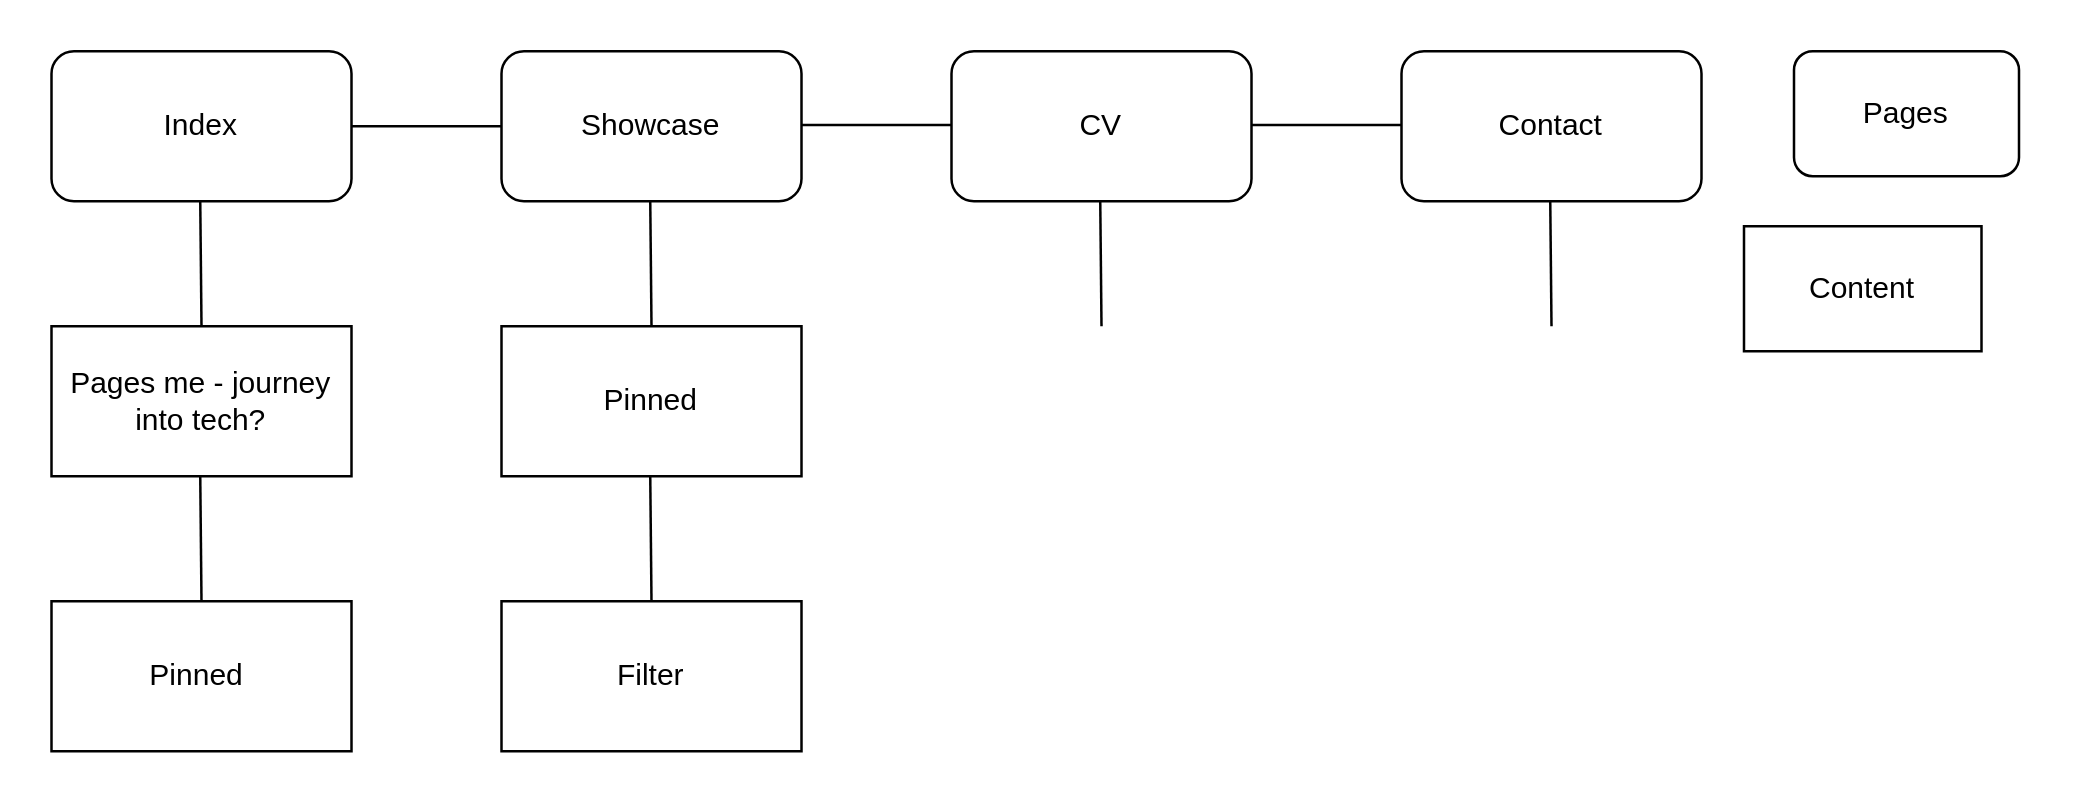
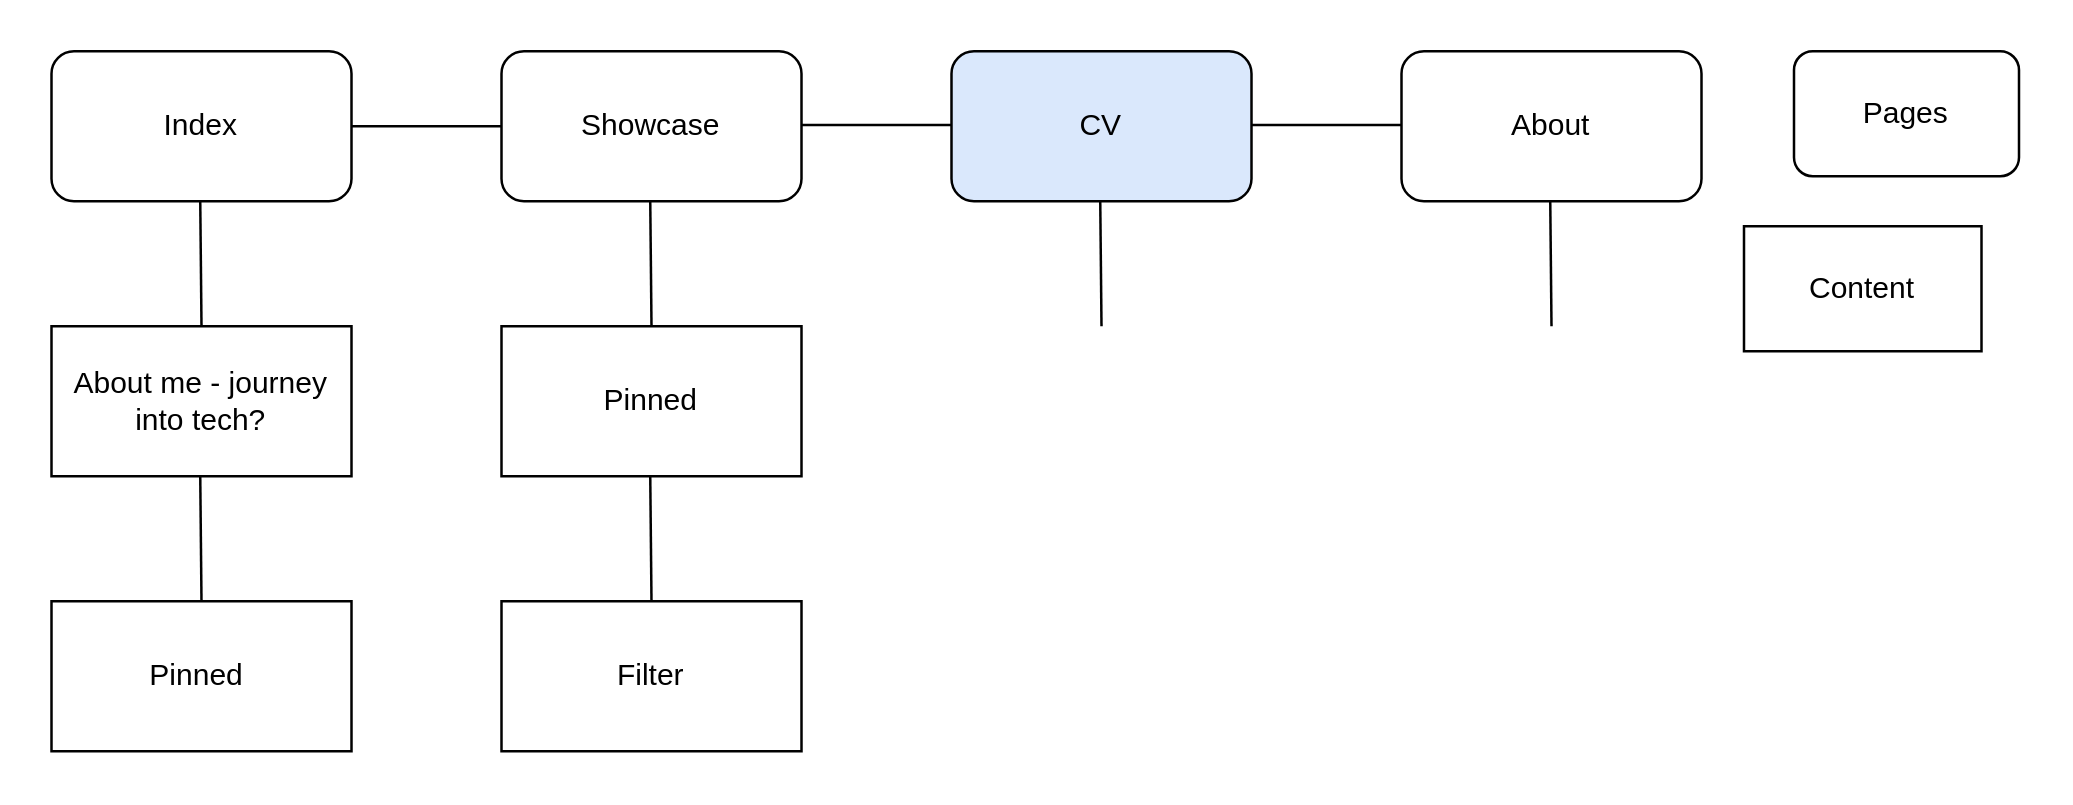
  <mxCell id="0" />
  <mxCell id="1" parent="0" />
  <mxCell id="2" value="Index" style="rounded=1;whiteSpace=wrap;html=1;" vertex="1" parent="1"><mxGeometry x="20" y="20" width="120" height="60" as="geometry" /></mxCell>
- <mxCell id="3" value="CV" style="rounded=1;whiteSpace=wrap;html=1;" vertex="1" parent="1"><mxGeometry x="380" y="20" width="120" height="60" as="geometry" /></mxCell>
+ <mxCell id="3" value="CV" style="rounded=1;whiteSpace=wrap;html=1;fillColor=#dae8fc;" vertex="1" parent="1"><mxGeometry x="380" y="20" width="120" height="60" as="geometry" /></mxCell>
  <mxCell id="4" value="Showcase" style="rounded=1;whiteSpace=wrap;html=1;" vertex="1" parent="1"><mxGeometry x="200" y="20" width="120" height="60" as="geometry" /></mxCell>
- <mxCell id="5" value="Contact" style="rounded=1;whiteSpace=wrap;html=1;" vertex="1" parent="1"><mxGeometry x="560" y="20" width="120" height="60" as="geometry" /></mxCell>
+ <mxCell id="5" value="About" style="rounded=1;whiteSpace=wrap;html=1;" vertex="1" parent="1"><mxGeometry x="560" y="20" width="120" height="60" as="geometry" /></mxCell>
  <mxCell id="6" value="" style="endArrow=none;html=1;rounded=0;" edge="1" parent="1"><mxGeometry width="50" height="50" relative="1" as="geometry"><mxPoint x="620" y="130" as="sourcePoint" /><mxPoint x="619.5" y="80" as="targetPoint" /></mxGeometry></mxCell>
  <mxCell id="7" value="" style="endArrow=none;html=1;rounded=0;" edge="1" parent="1"><mxGeometry width="50" height="50" relative="1" as="geometry"><mxPoint x="440" y="130" as="sourcePoint" /><mxPoint x="439.5" y="80" as="targetPoint" /></mxGeometry></mxCell>
  <mxCell id="8" value="" style="endArrow=none;html=1;rounded=0;" edge="1" parent="1"><mxGeometry width="50" height="50" relative="1" as="geometry"><mxPoint x="260" y="130" as="sourcePoint" /><mxPoint x="259.5" y="80" as="targetPoint" /></mxGeometry></mxCell>
  <mxCell id="9" value="" style="endArrow=none;html=1;rounded=0;exitX=1;exitY=0.5;exitDx=0;exitDy=0;" edge="1" parent="1" source="2"><mxGeometry width="50" height="50" relative="1" as="geometry"><mxPoint x="160" y="50" as="sourcePoint" /><mxPoint x="200" y="50" as="targetPoint" /></mxGeometry></mxCell>
  <mxCell id="10" value="" style="endArrow=none;html=1;rounded=0;" edge="1" parent="1"><mxGeometry width="50" height="50" relative="1" as="geometry"><mxPoint x="80" y="130" as="sourcePoint" /><mxPoint x="79.5" y="80" as="targetPoint" /></mxGeometry></mxCell>
  <mxCell id="11" value="" style="endArrow=none;html=1;rounded=0;exitX=1;exitY=0.5;exitDx=0;exitDy=0;" edge="1" parent="1"><mxGeometry width="50" height="50" relative="1" as="geometry"><mxPoint x="320" y="49.5" as="sourcePoint" /><mxPoint x="380" y="49.5" as="targetPoint" /></mxGeometry></mxCell>
  <mxCell id="12" value="" style="endArrow=none;html=1;rounded=0;exitX=1;exitY=0.5;exitDx=0;exitDy=0;" edge="1" parent="1"><mxGeometry width="50" height="50" relative="1" as="geometry"><mxPoint x="500" y="49.5" as="sourcePoint" /><mxPoint x="560" y="49.5" as="targetPoint" /></mxGeometry></mxCell>
- <mxCell id="13" value="Pages me - journey into tech?" style="rounded=0;whiteSpace=wrap;html=1;" vertex="1" parent="1"><mxGeometry x="20" y="130" width="120" height="60" as="geometry" /></mxCell>
+ <mxCell id="13" value="About me - journey into tech?" style="rounded=0;whiteSpace=wrap;html=1;" vertex="1" parent="1"><mxGeometry x="20" y="130" width="120" height="60" as="geometry" /></mxCell>
  <mxCell id="14" value="Pages" style="rounded=1;whiteSpace=wrap;html=1;" vertex="1" parent="1"><mxGeometry x="717" y="20" width="90" height="50" as="geometry" /></mxCell>
  <mxCell id="15" value="Content" style="rounded=0;whiteSpace=wrap;html=1;" vertex="1" parent="1"><mxGeometry x="697" y="90" width="95" height="50" as="geometry" /></mxCell>
  <mxCell id="16" value="Filter" style="rounded=0;whiteSpace=wrap;html=1;" vertex="1" parent="1"><mxGeometry x="200" y="240" width="120" height="60" as="geometry" /></mxCell>
  <mxCell id="17" value="Pinned" style="whiteSpace=wrap;html=1;rounded=0;" vertex="1" parent="1"><mxGeometry x="200" y="130" width="120" height="60" as="geometry" /></mxCell>
  <mxCell id="18" value="" style="endArrow=none;html=1;rounded=0;" edge="1" parent="1"><mxGeometry width="50" height="50" relative="1" as="geometry"><mxPoint x="260" y="240" as="sourcePoint" /><mxPoint x="259.5" y="190" as="targetPoint" /></mxGeometry></mxCell>
  <mxCell id="19" value="Pinned&amp;nbsp;" style="rounded=0;whiteSpace=wrap;html=1;" vertex="1" parent="1"><mxGeometry x="20" y="240" width="120" height="60" as="geometry" /></mxCell>
  <mxCell id="20" value="" style="endArrow=none;html=1;rounded=0;" edge="1" parent="1"><mxGeometry width="50" height="50" relative="1" as="geometry"><mxPoint x="80" y="240" as="sourcePoint" /><mxPoint x="79.5" y="190" as="targetPoint" /></mxGeometry></mxCell>
